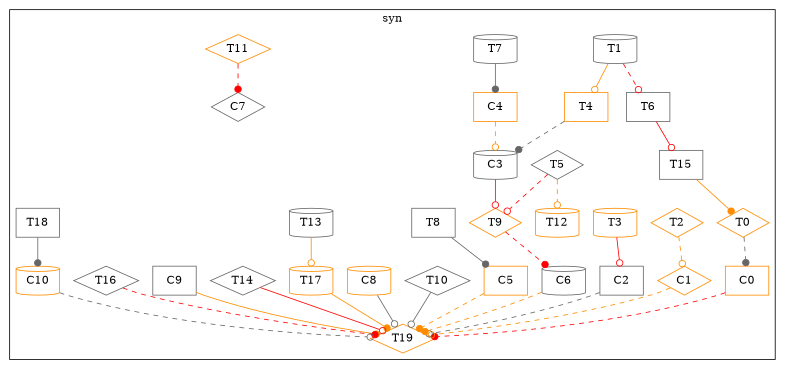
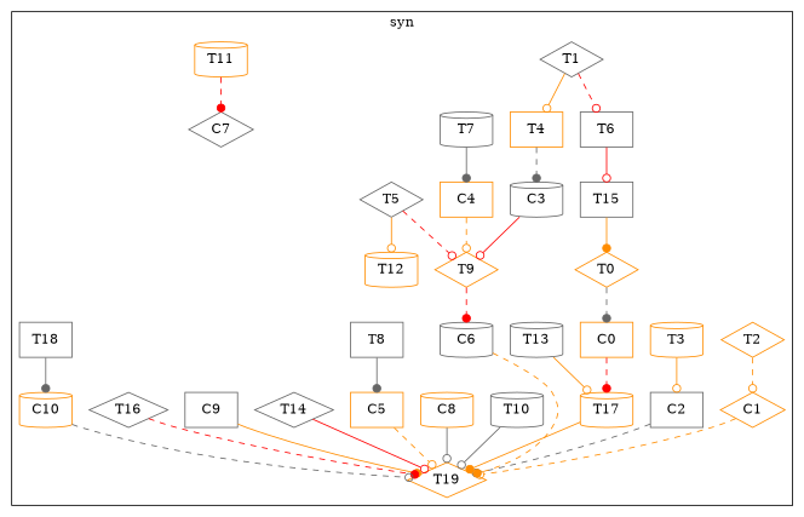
  digraph {
    rankdir=TB
    node [color=gray40 shape=diamond]
    edge [arrowhead=odot color=darkorange style=dashed]
    n1 [color=darkorange label=T0]
    n2 [color=darkorange label=C0 shape=box]
-   n3 [label=T1 shape=cylinder]
+   n3 [label=T1]
    n4 [color=darkorange label=T4 shape=box]
    n5 [label=T6 shape=box]
    n6 [color=darkorange label=T2]
    n7 [color=darkorange label=C1]
    n8 [color=darkorange label=T3 shape=cylinder]
    n9 [label=C2 shape=box]
    n10 [label=C3 shape=cylinder]
    n11 [label=T5]
    n12 [color=darkorange label=T9]
    n13 [color=darkorange label=T12 shape=cylinder]
    n14 [label=T15 shape=box]
    n15 [label=T7 shape=cylinder]
    n16 [color=darkorange label=C4 shape=box]
    n17 [label=T8 shape=box]
    n18 [color=darkorange label=C5 shape=box]
    n19 [label=C6 shape=cylinder]
-   n20 [label=T10]
+   n20 [label=T10 shape=cylinder]
    n21 [color=darkorange label=T19]
-   n22 [color=darkorange label=T11]
+   n22 [color=darkorange label=T11 shape=cylinder]
    n23 [label=C7]
    n24 [color=darkorange label=C8 shape=cylinder]
    n25 [label=T13 shape=cylinder]
    n26 [color=darkorange label=T17 shape=cylinder]
    n27 [label=T14]
    n28 [label=C9 shape=box]
    n29 [label=T16]
    n30 [label=T18 shape=box]
    n31 [color=darkorange label=C10 shape=cylinder]
    subgraph cluster_1 {
      label=syn
      n1
      n2
      n3
      n4
      n5
      n6
      n7
      n8
      n9
      n10
      n11
      n12
      n13
      n14
      n15
      n16
      n17
      n18
      n19
      n20
      n21
      n22
      n23
      n24
      n25
      n26
      n27
      n28
      n29
      n30
      n31
    }
    n1 -> n2 [arrowhead=dot color=gray40]
-   n2 -> n21 [arrowhead=dot color=red]
+   n2 -> n26 [arrowhead=dot color=red]
    n3 -> n4 [style=solid]
    n3 -> n5 [color=red]
    n4 -> n10 [arrowhead=dot color=gray40]
    n5 -> n14 [color=red style=solid]
    n6 -> n7
    n7 -> n21
-   n8 -> n9 [color=red style=solid]
+   n8 -> n9 [style=solid]
    n9 -> n21 [color=gray40]
    n10 -> n12 [color=red style=solid]
    n11 -> n12 [color=red]
-   n11 -> n13
+   n11 -> n13 [style=solid]
    n12 -> n19 [arrowhead=dot color=red]
    n14 -> n1 [arrowhead=dot style=solid]
    n15 -> n16 [arrowhead=dot color=gray40 style=solid]
-   n16 -> n10
+   n16 -> n12
    n17 -> n18 [arrowhead=dot color=gray40 style=solid]
-   n18 -> n21 [arrowhead=dot]
+   n18 -> n21
    n19 -> n21 [arrowhead=dot]
    n20 -> n21 [color=gray40 style=solid]
    n22 -> n23 [arrowhead=dot color=red]
    n24 -> n21 [color=gray40 style=solid]
    n25 -> n26 [style=solid]
    n26 -> n21 [arrowhead=dot style=solid]
    n27 -> n21 [color=red style=solid]
    n28 -> n21 [arrowhead=dot style=solid]
    n29 -> n21 [arrowhead=dot color=red]
    n30 -> n31 [arrowhead=dot color=gray40 style=solid]
    n31 -> n21 [color=gray40]
  }
